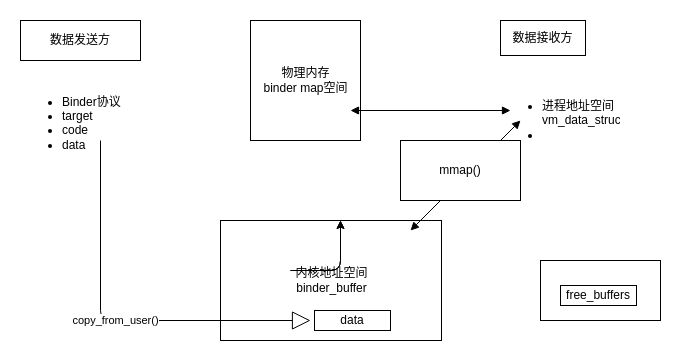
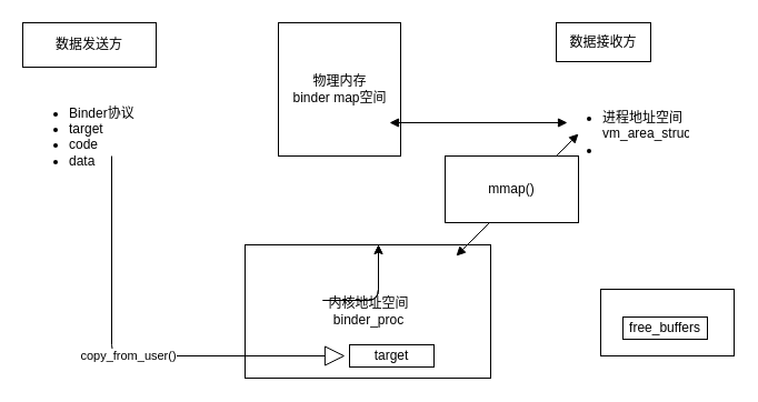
  <mxCell id="0" />
  <mxCell id="1" parent="0" />
  <mxCell id="2" value="数据发送方" style="rounded=0;whiteSpace=wrap;html=1;" vertex="1" parent="1"><mxGeometry x="20" y="20" width="120" height="40" as="geometry" /></mxCell>
  <mxCell id="3" value="&lt;ul&gt;&lt;li&gt;Binder协议&lt;/li&gt;&lt;li&gt;target&lt;/li&gt;&lt;li&gt;code&lt;/li&gt;&lt;li&gt;data&lt;/li&gt;&lt;/ul&gt;" style="text;strokeColor=none;fillColor=none;html=1;whiteSpace=wrap;verticalAlign=middle;overflow=hidden;" vertex="1" parent="1"><mxGeometry x="20" y="80" width="120" height="80" as="geometry" /></mxCell>
  <mxCell id="4" value="物理内存&lt;br&gt;binder map空间" style="html=1;" vertex="1" parent="1"><mxGeometry x="250" y="20" width="110" height="120" as="geometry" /></mxCell>
  <mxCell id="5" value="数据接收方" style="rounded=0;whiteSpace=wrap;html=1;" vertex="1" parent="1"><mxGeometry x="500" y="20" width="85" height="35" as="geometry" /></mxCell>
- <mxCell id="6" value="&lt;ul&gt;&lt;li&gt;进程地址空间vm_data_struct&lt;/li&gt;&lt;li&gt;&lt;br&gt;&lt;/li&gt;&lt;/ul&gt;" style="text;strokeColor=none;fillColor=none;html=1;whiteSpace=wrap;verticalAlign=middle;overflow=hidden;" vertex="1" parent="1"><mxGeometry x="500" y="80" width="120" height="80" as="geometry" /></mxCell>
+ <mxCell id="6" value="&lt;ul&gt;&lt;li&gt;进程地址空间vm_area_struct&lt;/li&gt;&lt;li&gt;&lt;br&gt;&lt;/li&gt;&lt;/ul&gt;" style="text;strokeColor=none;fillColor=none;html=1;whiteSpace=wrap;verticalAlign=middle;overflow=hidden;" vertex="1" parent="1"><mxGeometry x="500" y="80" width="120" height="80" as="geometry" /></mxCell>
  <mxCell id="7" value="" style="endArrow=block;startArrow=block;endFill=1;startFill=1;html=1;" edge="1" parent="1"><mxGeometry width="160" relative="1" as="geometry"><mxPoint x="350" y="110" as="sourcePoint" /><mxPoint x="510" y="110" as="targetPoint" /></mxGeometry></mxCell>
- <mxCell id="8" value="内核地址空间&lt;br&gt;binder_buffer" style="html=1;" vertex="1" parent="1"><mxGeometry x="220" y="220" width="221" height="120" as="geometry" /></mxCell>
+ <mxCell id="8" value="内核地址空间&lt;br&gt;binder_proc" style="html=1;" vertex="1" parent="1"><mxGeometry x="220" y="220" width="221" height="120" as="geometry" /></mxCell>
  <mxCell id="9" value="copy_from_user()" style="endArrow=block;endSize=16;endFill=0;html=1;" edge="1" parent="1"><mxGeometry width="160" relative="1" as="geometry"><mxPoint x="100" y="140" as="sourcePoint" /><mxPoint x="310" y="320" as="targetPoint" /><Array as="points"><mxPoint x="100" y="320" /></Array></mxGeometry></mxCell>
  <mxCell id="10" value="binder_proc&lt;br&gt;" style="rounded=0;whiteSpace=wrap;html=1;" vertex="1" parent="1"><mxGeometry x="540" y="260" width="120" height="60" as="geometry" /></mxCell>
- <mxCell id="11" value="data&lt;br&gt;" style="rounded=0;whiteSpace=wrap;html=1;" vertex="1" parent="1"><mxGeometry x="314" y="310" width="76" height="20" as="geometry" /></mxCell>
+ <mxCell id="11" value="target&lt;br&gt;" style="rounded=0;whiteSpace=wrap;html=1;" vertex="1" parent="1"><mxGeometry x="314" y="310" width="76" height="20" as="geometry" /></mxCell>
  <mxCell id="12" value="free_buffers" style="rounded=0;whiteSpace=wrap;html=1;" vertex="1" parent="1"><mxGeometry x="560" y="285" width="76" height="20" as="geometry" /></mxCell>
  <mxCell id="13" value="" style="edgeStyle=segmentEdgeStyle;endArrow=classic;html=1;" edge="1" parent="1"><mxGeometry width="50" height="50" relative="1" as="geometry"><mxPoint x="290" y="270" as="sourcePoint" /><mxPoint x="340" y="220" as="targetPoint" /></mxGeometry></mxCell>
  <mxCell id="14" value="" style="edgeStyle=segmentEdgeStyle;endArrow=classic;html=1;" edge="1" parent="1"><mxGeometry width="50" height="50" relative="1" as="geometry"><mxPoint x="290" y="270" as="sourcePoint" /><mxPoint x="340" y="220" as="targetPoint" /></mxGeometry></mxCell>
  <mxCell id="15" value="" style="endArrow=block;startArrow=block;endFill=1;startFill=1;html=1;" edge="1" parent="1"><mxGeometry width="160" relative="1" as="geometry"><mxPoint x="410" y="230" as="sourcePoint" /><mxPoint x="520" y="120" as="targetPoint" /></mxGeometry></mxCell>
  <mxCell id="16" value="mmap()" style="whiteSpace=wrap;html=1;" vertex="1" parent="1"><mxGeometry x="400" y="140" width="120" height="60" as="geometry" /></mxCell>
